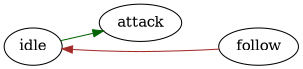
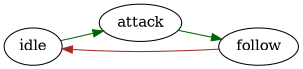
  digraph {
    rankdir=LR
    edge [color=darkgreen]
    idle
    attack
    follow
    idle -> attack
+   attack -> follow
    follow -> idle [color=brown]
  }
